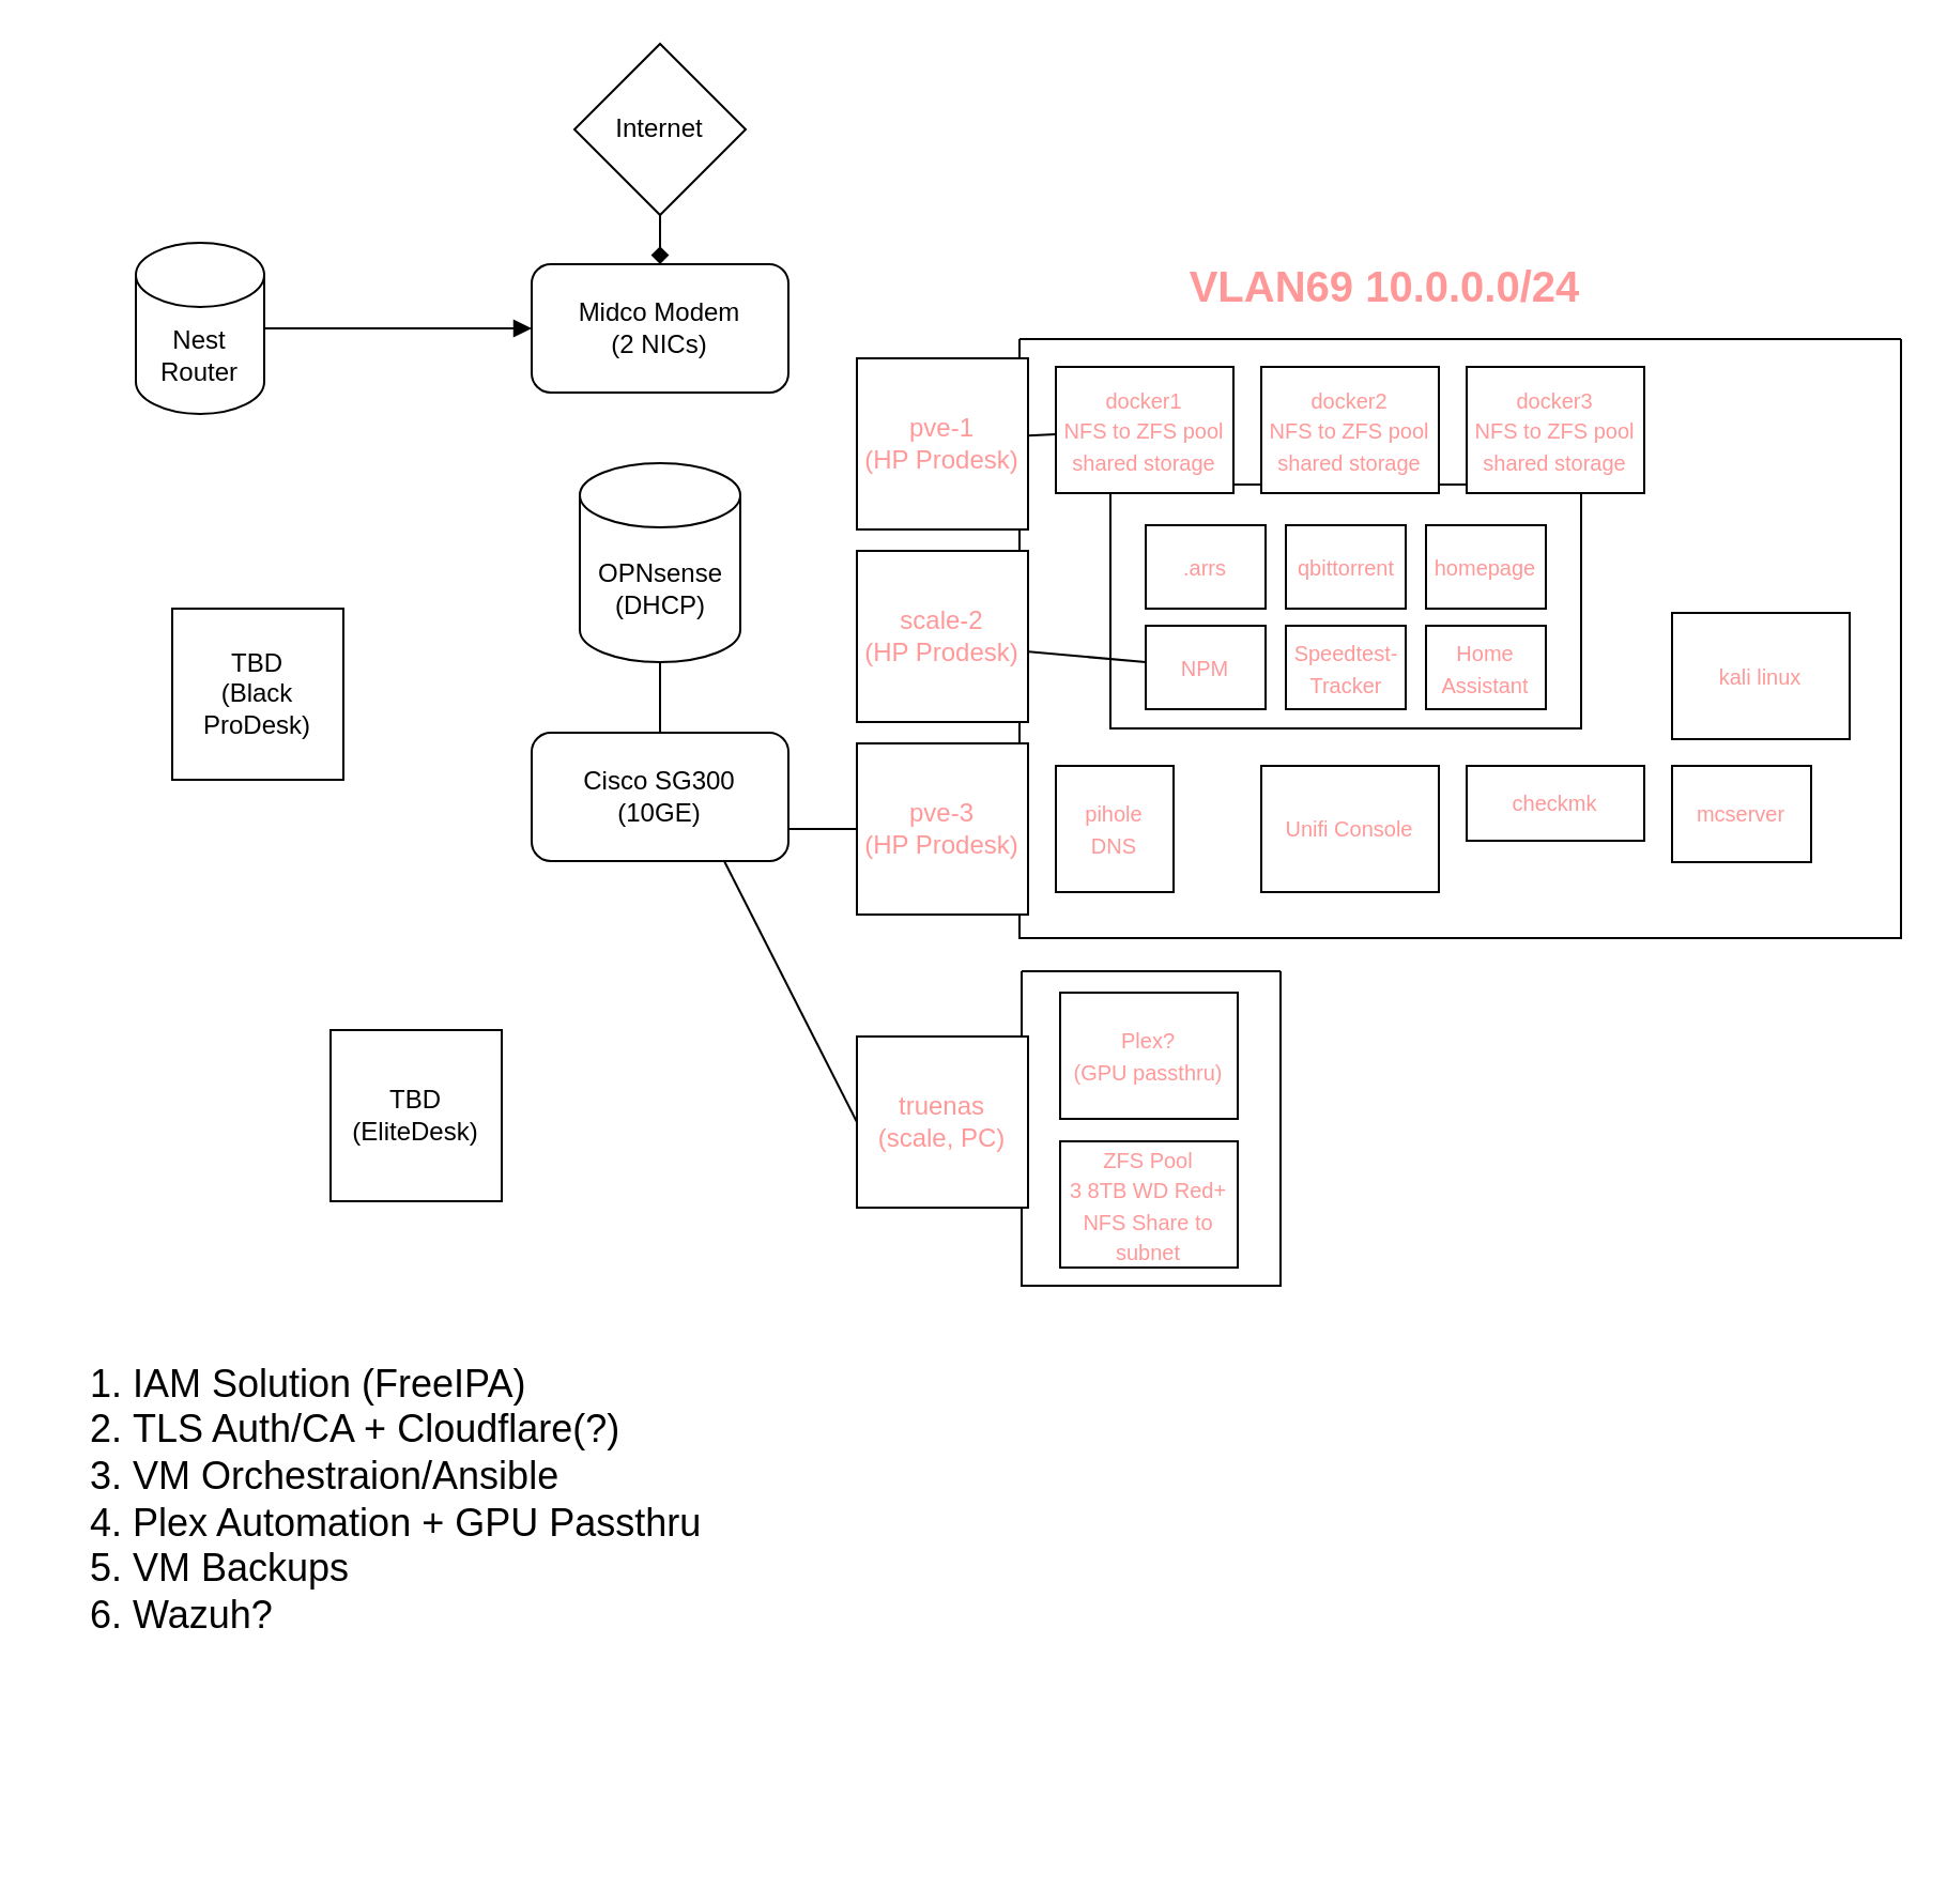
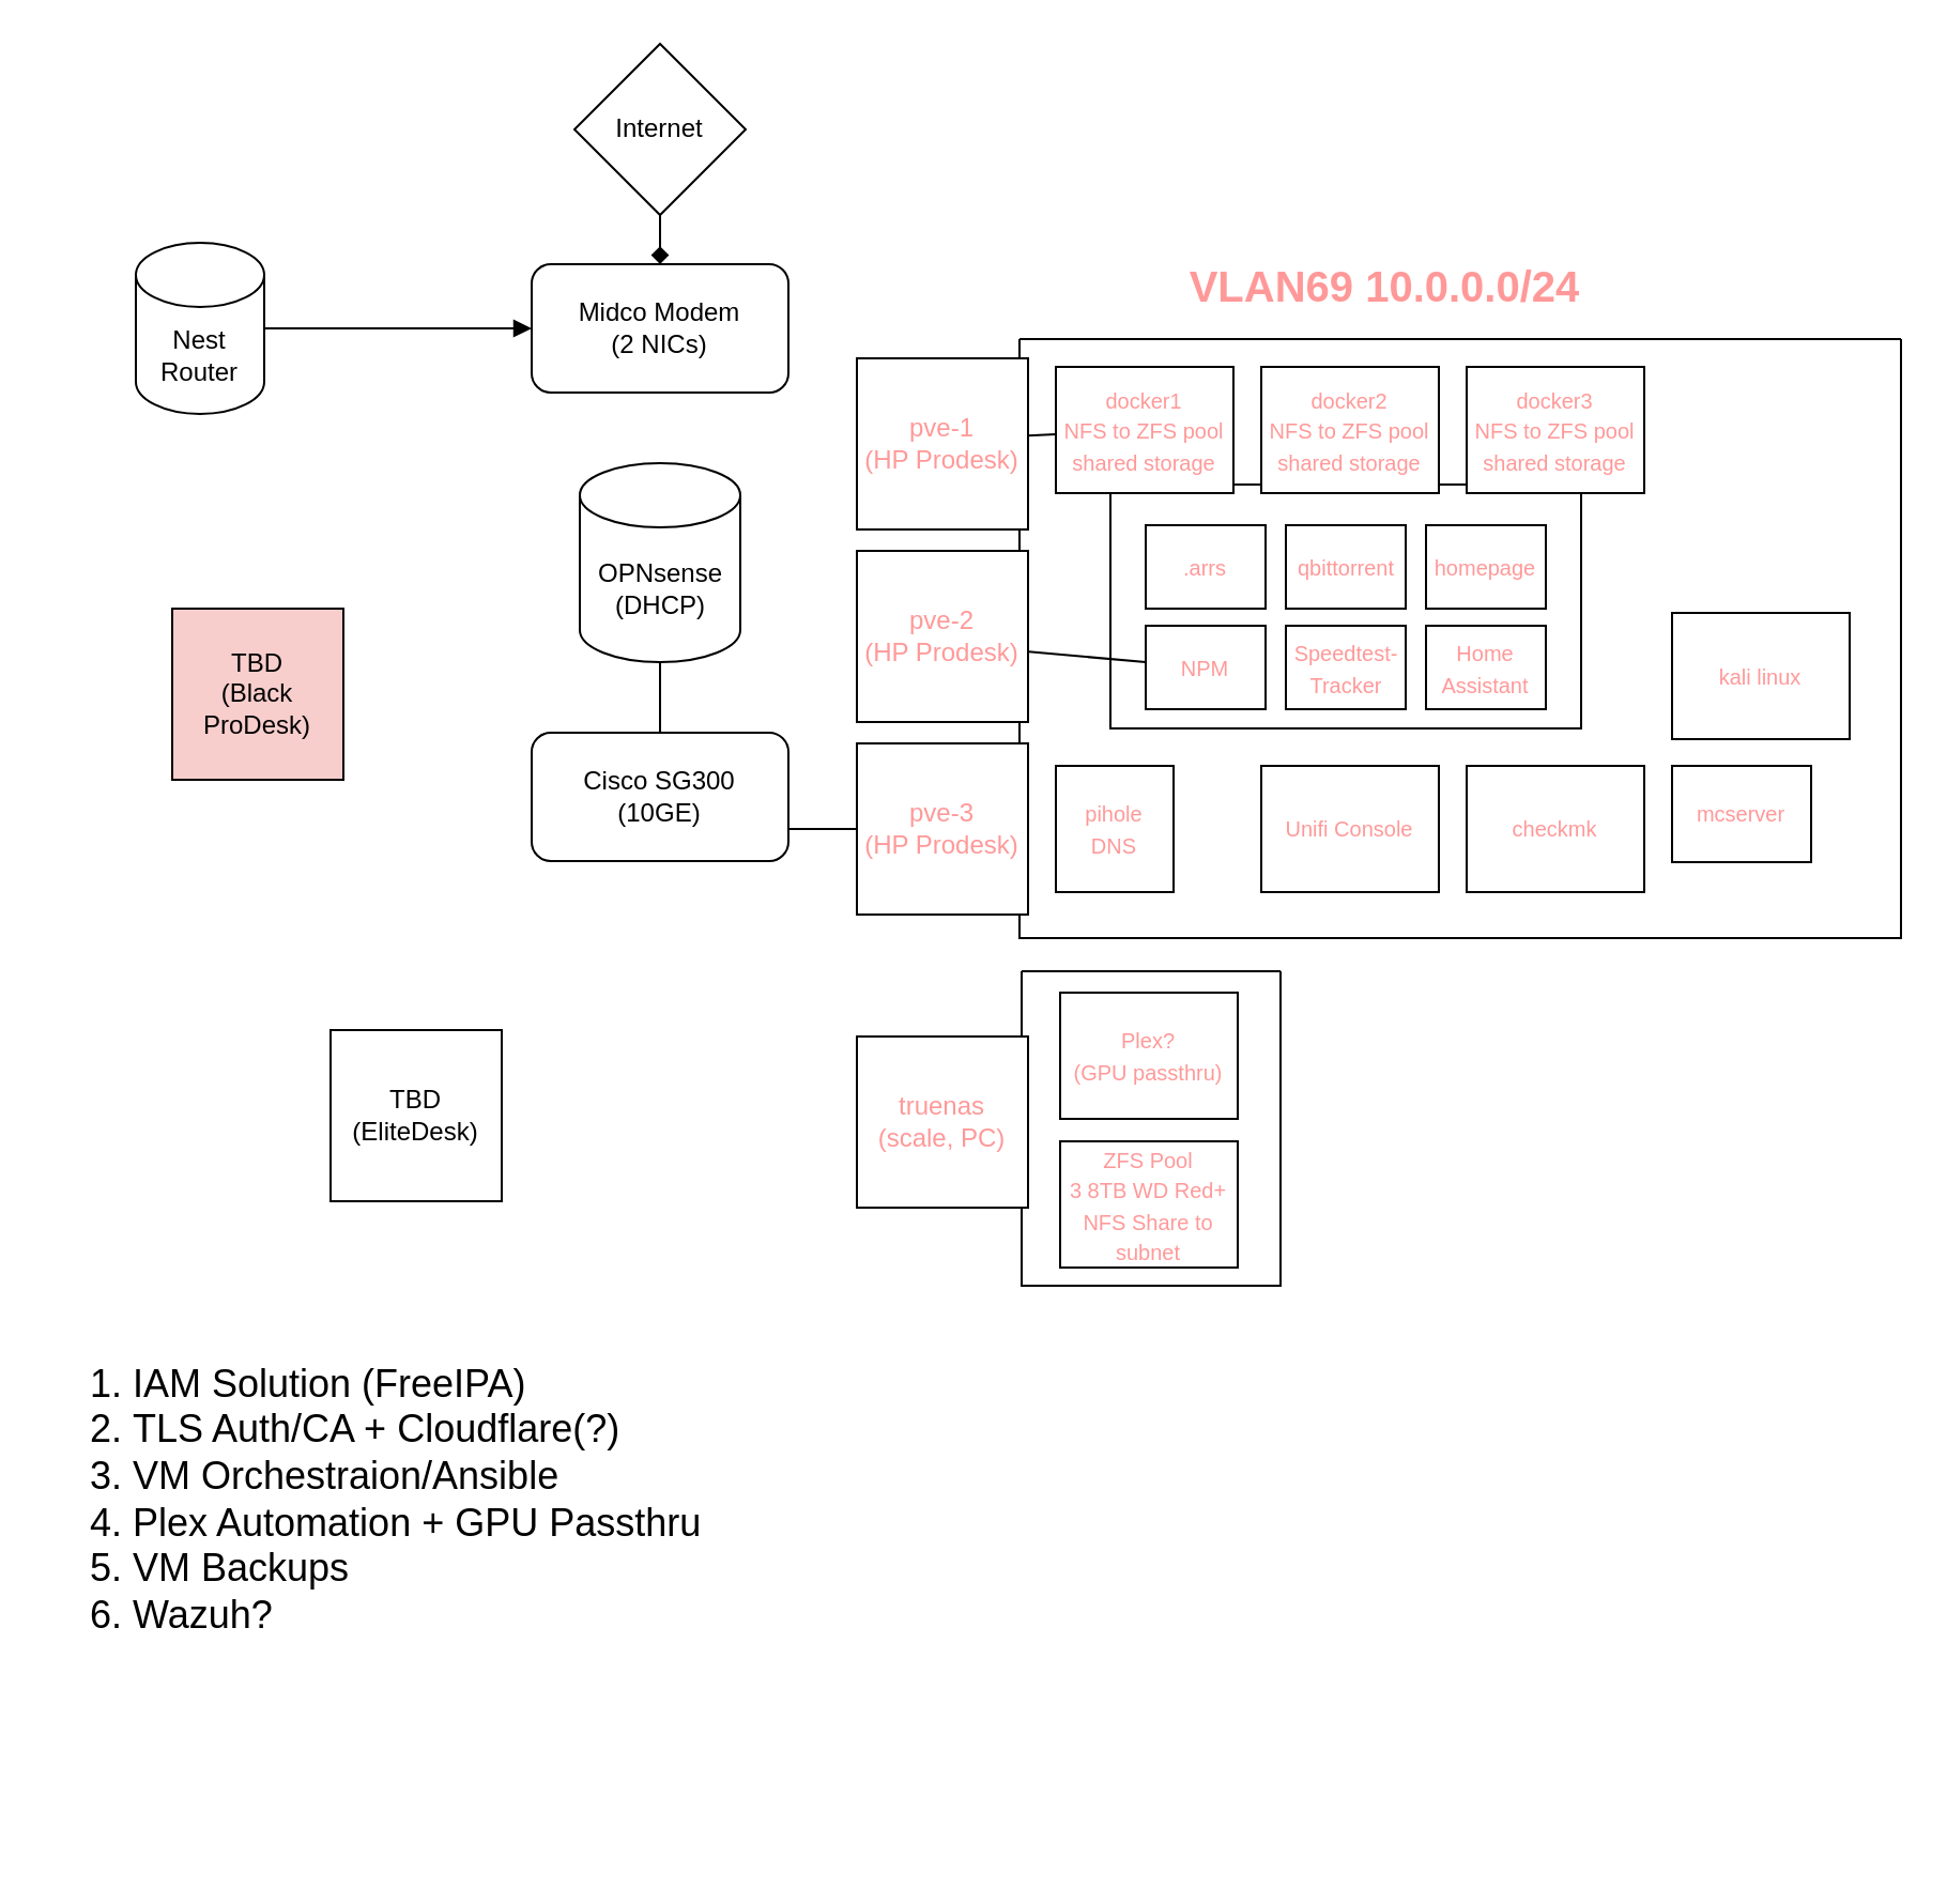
  <mxCell id="0" />
  <mxCell id="1" parent="0" />
  <mxCell id="2" value="OPNsense&lt;div&gt;(DHCP)&lt;/div&gt;" style="shape=cylinder3;whiteSpace=wrap;html=1;boundedLbl=1;backgroundOutline=1;size=15;" parent="1" vertex="1"><mxGeometry x="270.5" y="216" width="75" height="93" as="geometry" /></mxCell>
  <mxCell id="3" value="Midco Modem&lt;div&gt;(2 NICs)&lt;/div&gt;" style="rounded=1;whiteSpace=wrap;html=1;" parent="1" vertex="1"><mxGeometry x="248" y="123" width="120" height="60" as="geometry" /></mxCell>
  <mxCell id="4" value="" style="endArrow=none;html=1;rounded=0;entryX=0.5;entryY=1;entryDx=0;entryDy=0;entryPerimeter=0;exitX=0.5;exitY=0;exitDx=0;exitDy=0;" parent="1" source="5" target="2" edge="1"><mxGeometry width="50" height="50" relative="1" as="geometry"><mxPoint x="384" y="513" as="sourcePoint" /><mxPoint x="434" y="463" as="targetPoint" /></mxGeometry></mxCell>
  <mxCell id="5" value="Cisco SG300&lt;div&gt;(10GE)&lt;/div&gt;" style="rounded=1;whiteSpace=wrap;html=1;" parent="1" vertex="1"><mxGeometry x="248" y="342" width="120" height="60" as="geometry" /></mxCell>
  <mxCell id="6" value="" style="endArrow=none;html=1;rounded=0;exitX=0;exitY=0.5;exitDx=0;exitDy=0;" parent="1" source="19" target="25" edge="1"><mxGeometry width="50" height="50" relative="1" as="geometry"><mxPoint x="304" y="523" as="sourcePoint" /><mxPoint x="354" y="473" as="targetPoint" /></mxGeometry></mxCell>
  <mxCell id="7" value="" style="endArrow=none;html=1;rounded=0;exitX=0;exitY=0.5;exitDx=0;exitDy=0;" parent="1" source="20" target="29" edge="1"><mxGeometry width="50" height="50" relative="1" as="geometry"><mxPoint x="450" y="292" as="sourcePoint" /><mxPoint x="378" y="352" as="targetPoint" /></mxGeometry></mxCell>
- <mxCell id="8" value="" style="endArrow=none;html=1;rounded=0;entryX=0.75;entryY=1;entryDx=0;entryDy=0;exitX=0;exitY=0.5;exitDx=0;exitDy=0;" parent="1" source="38" target="5" edge="1"><mxGeometry width="50" height="50" relative="1" as="geometry"><mxPoint x="319" y="462" as="sourcePoint" /><mxPoint x="237" y="482" as="targetPoint" /></mxGeometry></mxCell>
  <mxCell id="9" value="Nest Router" style="shape=cylinder3;whiteSpace=wrap;html=1;boundedLbl=1;backgroundOutline=1;size=15;" parent="1" vertex="1"><mxGeometry x="63" y="113" width="60" height="80" as="geometry" /></mxCell>
  <mxCell id="10" value="" style="endArrow=block;html=1;rounded=0;entryX=0;entryY=0.5;entryDx=0;entryDy=0;exitX=1;exitY=0.5;exitDx=0;exitDy=0;exitPerimeter=0;" parent="1" source="9" target="3" edge="1"><mxGeometry width="50" height="50" relative="1" as="geometry"><mxPoint x="366" y="419" as="sourcePoint" /><mxPoint x="416" y="369" as="targetPoint" /></mxGeometry></mxCell>
  <mxCell id="11" value="&lt;div&gt;TBD&lt;/div&gt;(EliteDesk)" style="whiteSpace=wrap;html=1;aspect=fixed;" parent="1" vertex="1"><mxGeometry x="154" y="481" width="80" height="80" as="geometry" /></mxCell>
- <mxCell id="12" value="&lt;div&gt;TBD&lt;/div&gt;(Black ProDesk)" style="whiteSpace=wrap;html=1;aspect=fixed;" parent="1" vertex="1"><mxGeometry x="80" y="284" width="80" height="80" as="geometry" /></mxCell>
+ <mxCell id="12" value="&lt;div&gt;TBD&lt;/div&gt;(Black ProDesk)" style="whiteSpace=wrap;html=1;aspect=fixed;fillColor=#f8cecc;" parent="1" vertex="1"><mxGeometry x="80" y="284" width="80" height="80" as="geometry" /></mxCell>
  <mxCell id="13" value="" style="endArrow=diamond;html=1;rounded=0;entryX=0.5;entryY=0;entryDx=0;entryDy=0;exitX=0.5;exitY=1;exitDx=0;exitDy=0;" parent="1" source="14" target="3" edge="1"><mxGeometry width="50" height="50" relative="1" as="geometry"><mxPoint x="367" y="96" as="sourcePoint" /><mxPoint x="334" y="342" as="targetPoint" /></mxGeometry></mxCell>
  <mxCell id="14" value="Internet" style="rhombus;whiteSpace=wrap;html=1;" parent="1" vertex="1"><mxGeometry x="268" y="20" width="80" height="80" as="geometry" /></mxCell>
  <mxCell id="15" value="" style="endArrow=none;html=1;rounded=0;entryX=0;entryY=0.5;entryDx=0;entryDy=0;exitX=1;exitY=0.75;exitDx=0;exitDy=0;" parent="1" source="5" target="21" edge="1"><mxGeometry width="50" height="50" relative="1" as="geometry"><mxPoint x="410" y="307" as="sourcePoint" /><mxPoint x="378" y="352" as="targetPoint" /></mxGeometry></mxCell>
  <mxCell id="16" value="" style="group" parent="1" vertex="1" connectable="0"><mxGeometry x="400" y="109" width="488" height="491.5" as="geometry" /></mxCell>
  <mxCell id="17" value="&lt;font style=&quot;font-size: 20px;&quot; color=&quot;#ff9999&quot;&gt;&lt;b&gt;VLAN69 10.0.0.0/24&lt;/b&gt;&lt;/font&gt;" style="text;html=1;align=center;verticalAlign=middle;whiteSpace=wrap;rounded=0;fontSize=14;container=0;" parent="16" vertex="1"><mxGeometry x="122" y="9" width="250" height="30" as="geometry" /></mxCell>
  <mxCell id="18" value="" style="swimlane;startSize=0;container=0;fontColor=#FF9999;" parent="16" vertex="1"><mxGeometry x="76" y="49" width="412" height="280" as="geometry" /></mxCell>
  <mxCell id="19" value="pve-1&lt;div&gt;(HP Prodesk)&lt;/div&gt;" style="whiteSpace=wrap;html=1;aspect=fixed;container=0;fontColor=#FF9999;" parent="16" vertex="1"><mxGeometry y="58" width="80" height="80" as="geometry" /></mxCell>
- <mxCell id="20" value="scale-2&lt;div&gt;(HP Prodesk)&lt;/div&gt;" style="whiteSpace=wrap;html=1;aspect=fixed;container=0;fontColor=#FF9999;" parent="16" vertex="1"><mxGeometry y="148" width="80" height="80" as="geometry" /></mxCell>
+ <mxCell id="20" value="pve-2&lt;div&gt;(HP Prodesk)&lt;/div&gt;" style="whiteSpace=wrap;html=1;aspect=fixed;container=0;fontColor=#FF9999;" parent="16" vertex="1"><mxGeometry y="148" width="80" height="80" as="geometry" /></mxCell>
  <mxCell id="21" value="pve-3&lt;div&gt;(HP Prodesk)&lt;/div&gt;" style="whiteSpace=wrap;html=1;aspect=fixed;container=0;fontColor=#FF9999;" parent="16" vertex="1"><mxGeometry y="238" width="80" height="80" as="geometry" /></mxCell>
  <mxCell id="22" value="" style="swimlane;startSize=0;container=0;fontColor=#FF9999;" parent="16" vertex="1"><mxGeometry x="118.5" y="117" width="220" height="114" as="geometry" /></mxCell>
  <mxCell id="23" value="&lt;span style=&quot;font-size: 10px;&quot;&gt;docker3&lt;/span&gt;&lt;div&gt;&lt;span style=&quot;font-size: 10px;&quot;&gt;NFS to ZFS pool shared storage&lt;/span&gt;&lt;/div&gt;" style="rounded=0;whiteSpace=wrap;html=1;container=0;fontColor=#FF9999;" parent="16" vertex="1"><mxGeometry x="285" y="62" width="83" height="59" as="geometry" /></mxCell>
  <mxCell id="24" value="&lt;span style=&quot;font-size: 10px;&quot;&gt;docker2&lt;/span&gt;&lt;div&gt;&lt;span style=&quot;font-size: 10px;&quot;&gt;NFS to ZFS pool shared storage&lt;/span&gt;&lt;/div&gt;" style="rounded=0;whiteSpace=wrap;html=1;container=0;fontColor=#FF9999;" parent="16" vertex="1"><mxGeometry x="189" y="62" width="83" height="59" as="geometry" /></mxCell>
  <mxCell id="25" value="&lt;span style=&quot;font-size: 10px;&quot;&gt;docker1&lt;/span&gt;&lt;div&gt;&lt;span style=&quot;font-size: 10px;&quot;&gt;NFS to ZFS pool shared storage&lt;/span&gt;&lt;/div&gt;" style="rounded=0;whiteSpace=wrap;html=1;container=0;fontColor=#FF9999;" parent="16" vertex="1"><mxGeometry x="93" y="62" width="83" height="59" as="geometry" /></mxCell>
  <mxCell id="26" value="&lt;span style=&quot;font-size: 10px;&quot;&gt;.arrs&lt;/span&gt;" style="rounded=0;whiteSpace=wrap;html=1;container=0;fontColor=#FF9999;" parent="16" vertex="1"><mxGeometry x="135" y="136" width="56" height="39" as="geometry" /></mxCell>
  <mxCell id="27" value="&lt;span style=&quot;font-size: 10px;&quot;&gt;qbittorrent&lt;/span&gt;" style="rounded=0;whiteSpace=wrap;html=1;container=0;fontColor=#FF9999;" parent="16" vertex="1"><mxGeometry x="200.5" y="136" width="56" height="39" as="geometry" /></mxCell>
  <mxCell id="28" value="&lt;span style=&quot;font-size: 10px;&quot;&gt;homepage&lt;/span&gt;" style="rounded=0;whiteSpace=wrap;html=1;container=0;fontColor=#FF9999;" parent="16" vertex="1"><mxGeometry x="266" y="136" width="56" height="39" as="geometry" /></mxCell>
  <mxCell id="29" value="&lt;span style=&quot;font-size: 10px;&quot;&gt;NPM&lt;/span&gt;" style="rounded=0;whiteSpace=wrap;html=1;container=0;fontColor=#FF9999;" parent="16" vertex="1"><mxGeometry x="135" y="183" width="56" height="39" as="geometry" /></mxCell>
  <mxCell id="30" value="&lt;span style=&quot;font-size: 10px;&quot;&gt;Speedtest-Tracker&lt;/span&gt;" style="rounded=0;whiteSpace=wrap;html=1;container=0;fontColor=#FF9999;" parent="16" vertex="1"><mxGeometry x="200.5" y="183" width="56" height="39" as="geometry" /></mxCell>
  <mxCell id="31" value="&lt;span style=&quot;font-size: 10px;&quot;&gt;Home Assistant&lt;/span&gt;" style="rounded=0;whiteSpace=wrap;html=1;container=0;fontColor=#FF9999;" parent="16" vertex="1"><mxGeometry x="266" y="183" width="56" height="39" as="geometry" /></mxCell>
  <mxCell id="32" value="&lt;span style=&quot;font-size: 10px;&quot;&gt;pihole&lt;/span&gt;&lt;div&gt;&lt;span style=&quot;font-size: 10px;&quot;&gt;DNS&lt;/span&gt;&lt;/div&gt;" style="rounded=0;whiteSpace=wrap;html=1;container=0;fontColor=#FF9999;" parent="16" vertex="1"><mxGeometry x="93" y="248.5" width="55" height="59" as="geometry" /></mxCell>
  <mxCell id="33" value="&lt;span style=&quot;font-size: 10px;&quot;&gt;Unifi Console&lt;/span&gt;" style="rounded=0;whiteSpace=wrap;html=1;container=0;fontColor=#FF9999;" parent="16" vertex="1"><mxGeometry x="189" y="248.5" width="83" height="59" as="geometry" /></mxCell>
- <mxCell id="34" value="&lt;span style=&quot;font-size: 10px;&quot;&gt;checkmk&lt;/span&gt;" style="rounded=0;whiteSpace=wrap;html=1;container=0;fontColor=#FF9999;" parent="16" vertex="1"><mxGeometry x="285" y="248.5" width="83" height="35" as="geometry" /></mxCell>
+ <mxCell id="34" value="&lt;span style=&quot;font-size: 10px;&quot;&gt;checkmk&lt;/span&gt;" style="rounded=0;whiteSpace=wrap;html=1;container=0;fontColor=#FF9999;" parent="16" vertex="1"><mxGeometry x="285" y="248.5" width="83" height="59" as="geometry" /></mxCell>
  <mxCell id="35" value="&lt;span style=&quot;font-size: 10px;&quot;&gt;mcserver&lt;/span&gt;" style="rounded=0;whiteSpace=wrap;html=1;container=0;fontColor=#FF9999;" parent="16" vertex="1"><mxGeometry x="381" y="248.5" width="65" height="45" as="geometry" /></mxCell>
  <mxCell id="36" value="&lt;span style=&quot;font-size: 10px;&quot;&gt;kali linux&lt;/span&gt;" style="rounded=0;whiteSpace=wrap;html=1;container=0;fontColor=#FF9999;" parent="16" vertex="1"><mxGeometry x="381" y="177" width="83" height="59" as="geometry" /></mxCell>
  <mxCell id="37" value="" style="swimlane;startSize=0;container=0;fontColor=#FF9999;" parent="16" vertex="1"><mxGeometry x="77" y="344.5" width="121" height="147" as="geometry" /></mxCell>
  <mxCell id="38" value="truenas&lt;div&gt;(scale, PC)&lt;/div&gt;" style="whiteSpace=wrap;html=1;aspect=fixed;container=0;fontColor=#FF9999;" parent="16" vertex="1"><mxGeometry y="375" width="80" height="80" as="geometry" /></mxCell>
  <mxCell id="39" value="&lt;span style=&quot;font-size: 10px;&quot;&gt;Plex?&lt;/span&gt;&lt;div&gt;&lt;span style=&quot;font-size: 10px;&quot;&gt;(GPU passthru)&lt;/span&gt;&lt;/div&gt;" style="rounded=0;whiteSpace=wrap;html=1;container=0;fontColor=#FF9999;" parent="16" vertex="1"><mxGeometry x="95" y="354.5" width="83" height="59" as="geometry" /></mxCell>
  <mxCell id="40" value="&lt;font style=&quot;font-size: 10px;&quot;&gt;ZFS Pool&lt;/font&gt;&lt;div&gt;&lt;span style=&quot;font-size: 10px;&quot;&gt;3 8TB WD Red+&lt;/span&gt;&lt;/div&gt;&lt;div&gt;&lt;span style=&quot;font-size: 10px;&quot;&gt;NFS Share to subnet&lt;/span&gt;&lt;/div&gt;" style="rounded=0;whiteSpace=wrap;html=1;container=0;fontColor=#FF9999;" parent="16" vertex="1"><mxGeometry x="95" y="424" width="83" height="59" as="geometry" /></mxCell>
  <mxCell id="41" value="&lt;ol style=&quot;font-size: 18px;&quot;&gt;&lt;li&gt;IAM Solution (FreeIPA)&lt;/li&gt;&lt;li&gt;TLS Auth/CA + Cloudflare(?)&lt;/li&gt;&lt;li&gt;VM Orchestraion/Ansible&lt;/li&gt;&lt;li&gt;Plex Automation + GPU Passthru&lt;/li&gt;&lt;li&gt;VM Backups&lt;/li&gt;&lt;li&gt;Wazuh?&lt;/li&gt;&lt;/ol&gt;" style="text;strokeColor=none;fillColor=none;html=1;whiteSpace=wrap;verticalAlign=middle;overflow=hidden;" vertex="1" parent="1"><mxGeometry x="20" y="533" width="310" height="335" as="geometry" /></mxCell>
